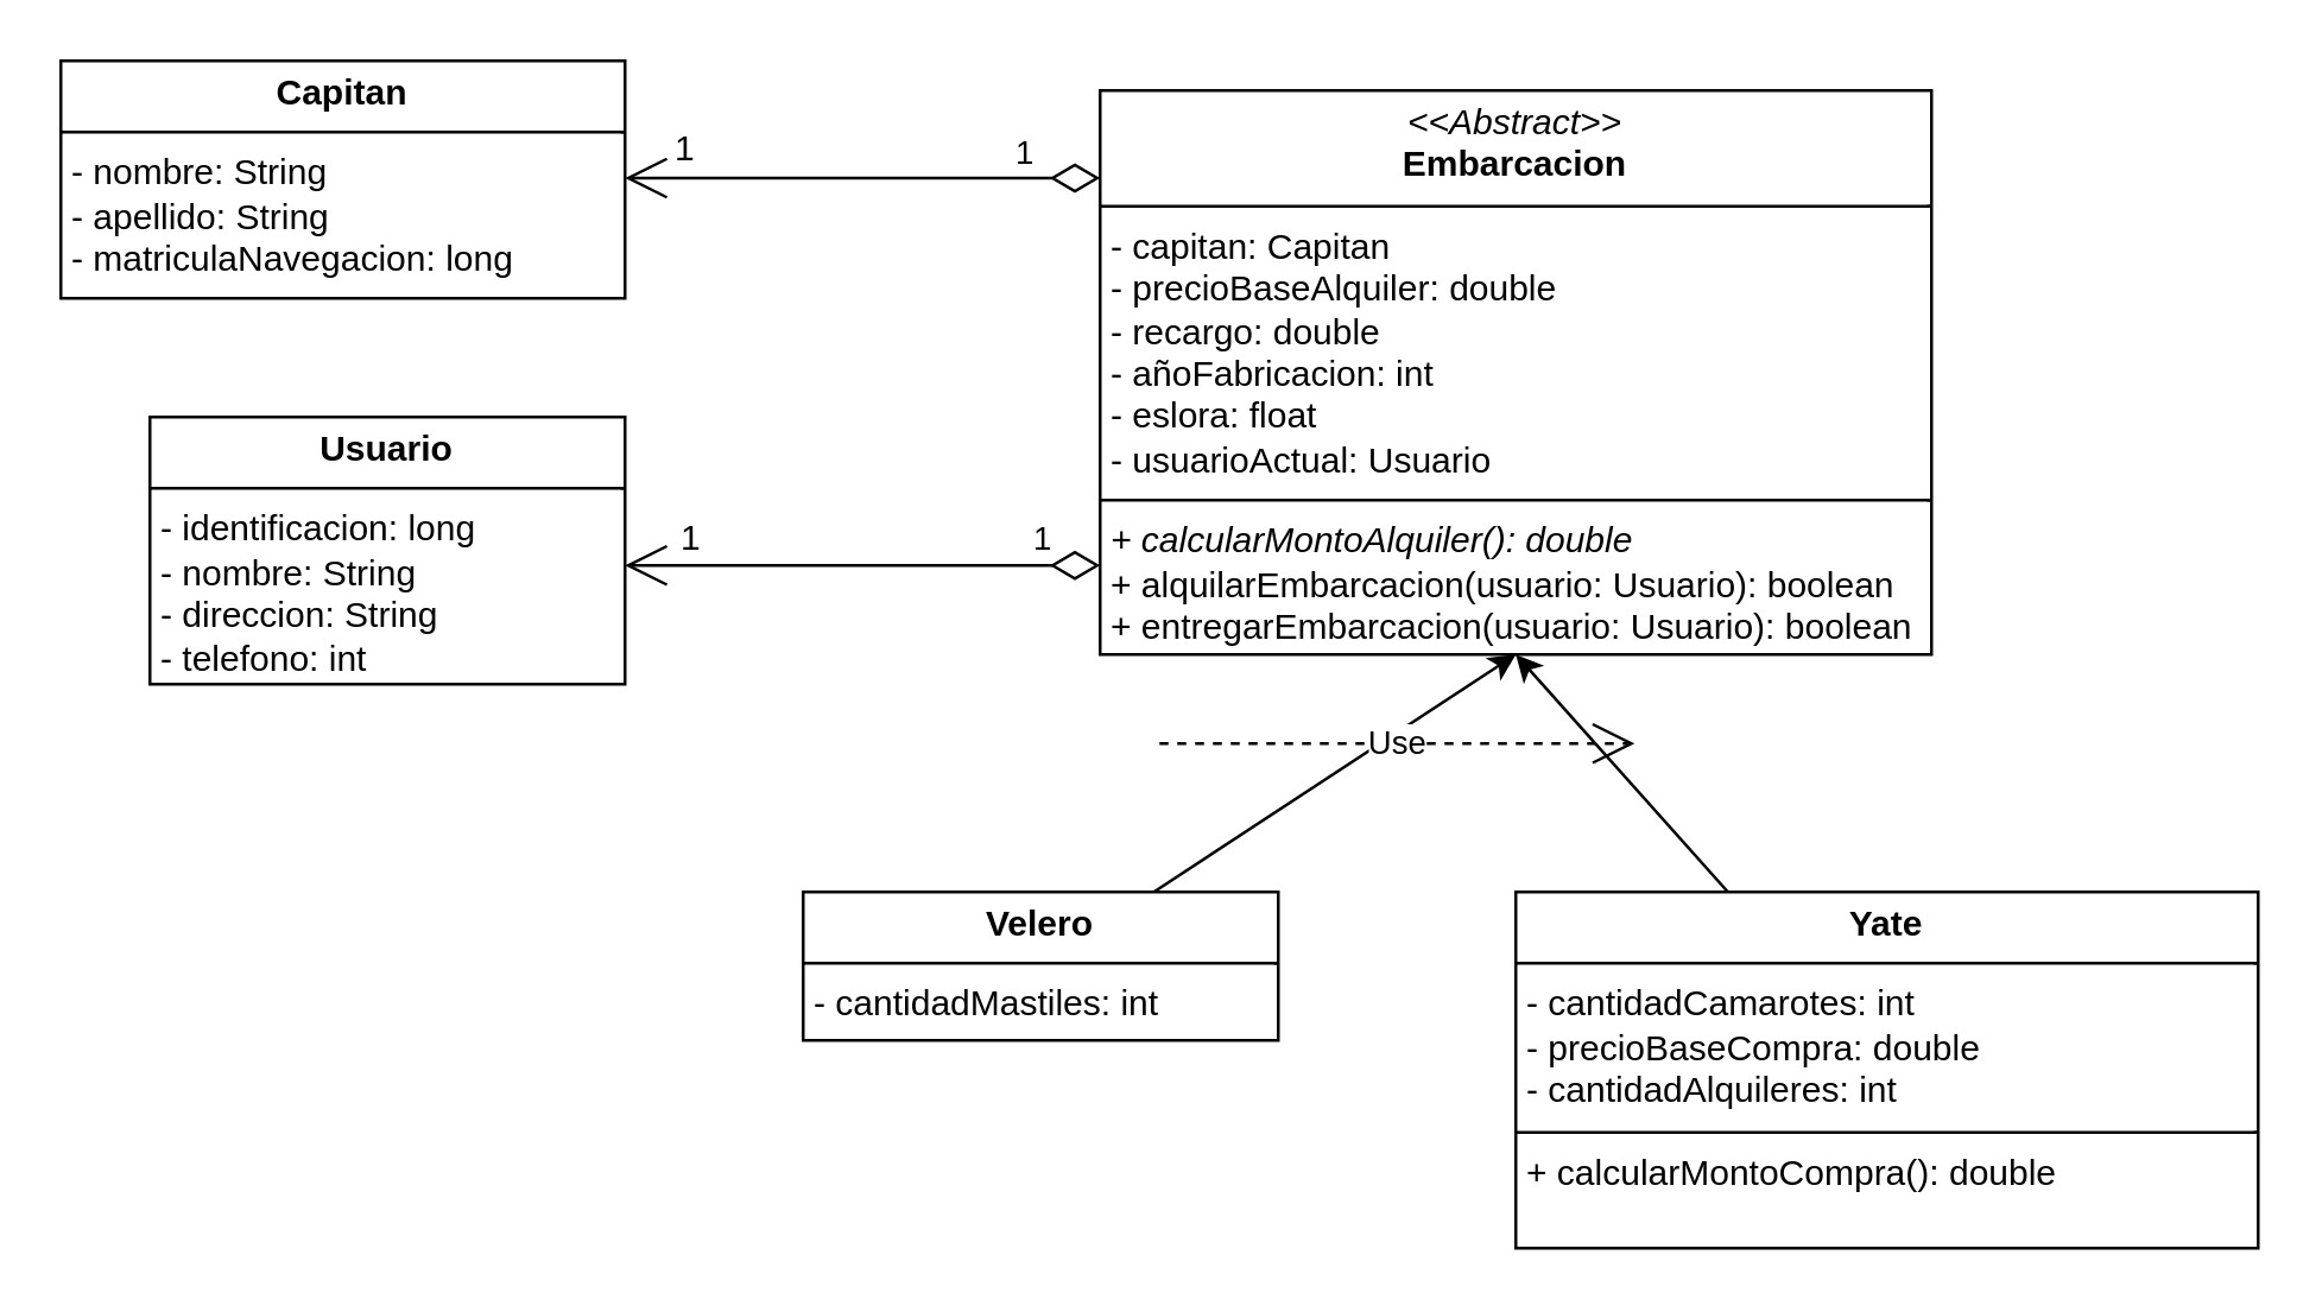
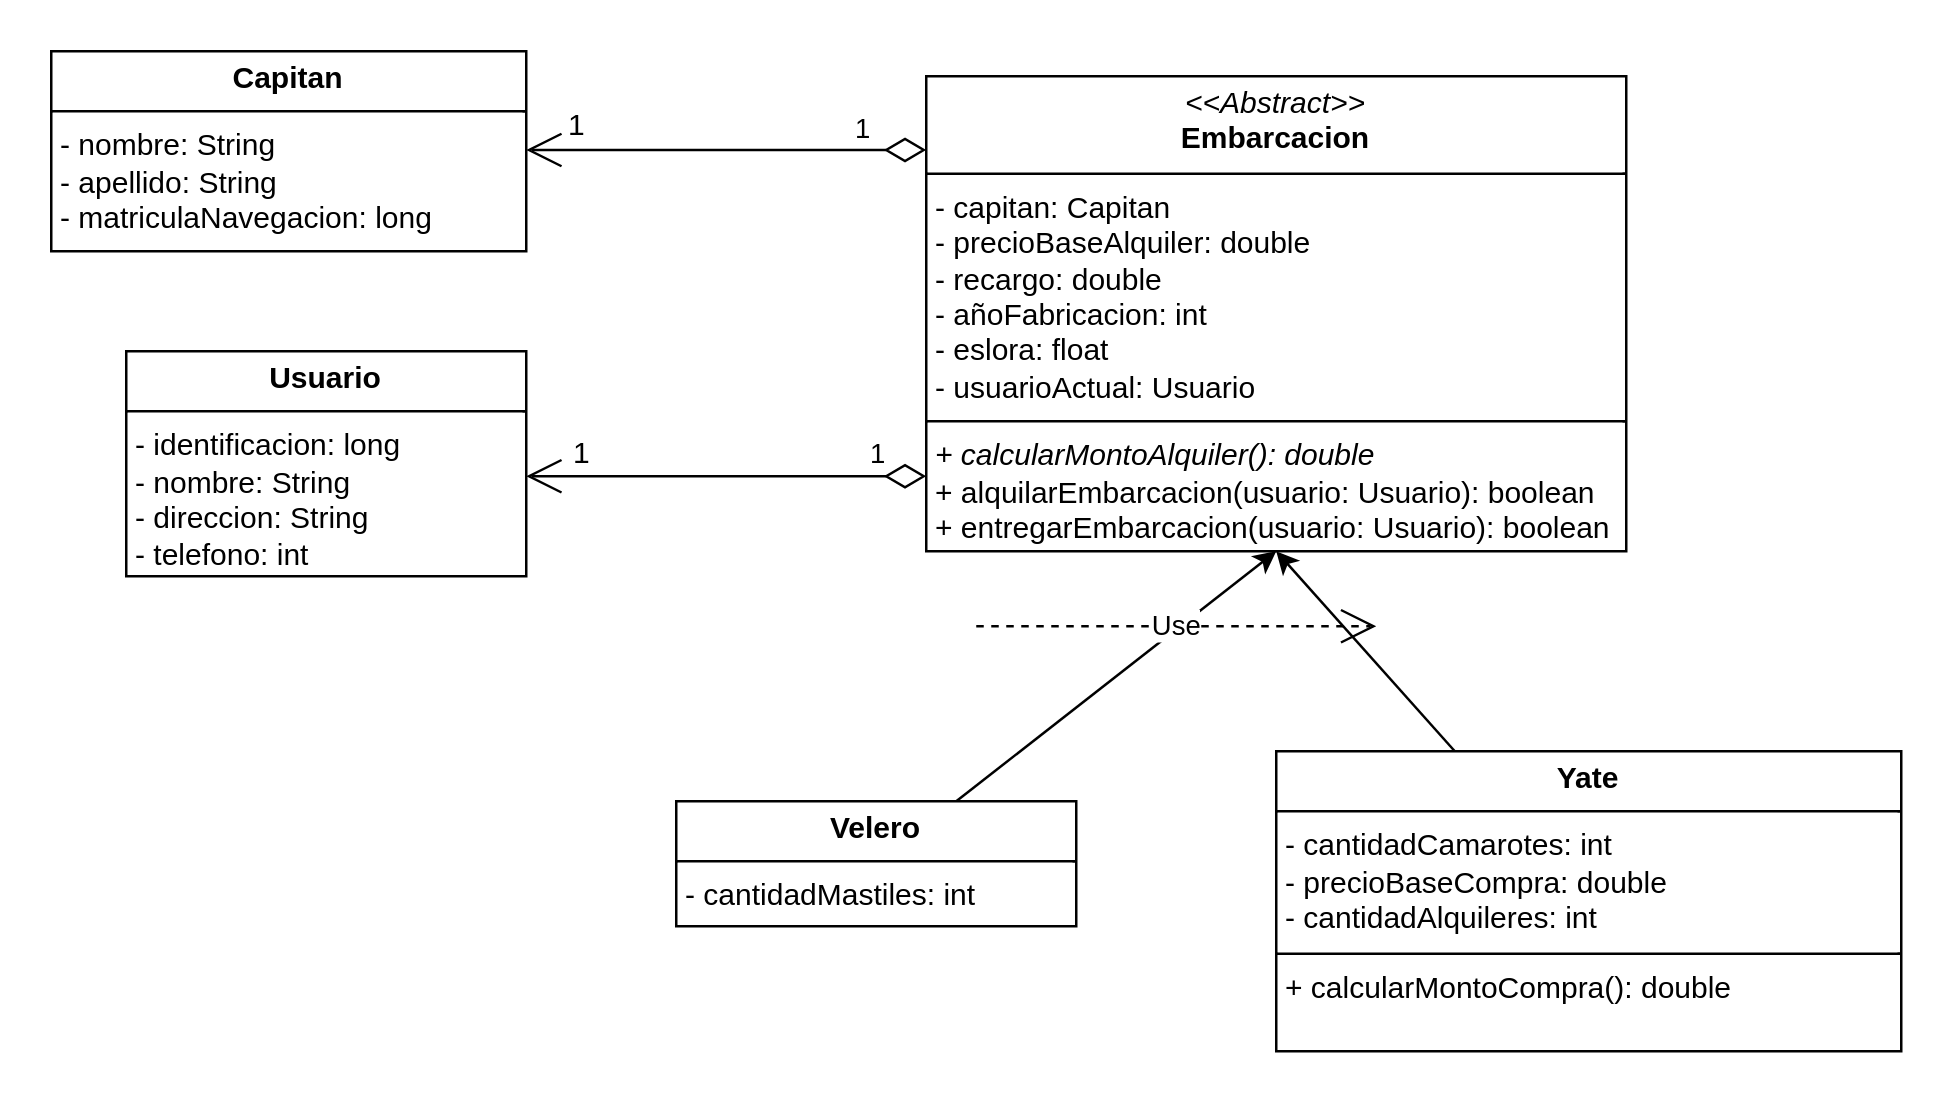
  <mxCell id="0" />
  <mxCell id="1" parent="0" />
  <mxCell id="2" value="&lt;p style=&quot;margin:0px;margin-top:4px;text-align:center;&quot;&gt;&lt;i&gt;&amp;lt;&amp;lt;Abstract&amp;gt;&amp;gt;&lt;/i&gt;&lt;br&gt;&lt;b&gt;Embarcacion&lt;/b&gt;&lt;/p&gt;&lt;hr size=&quot;1&quot; style=&quot;border-style:solid;&quot;&gt;&lt;p style=&quot;margin:0px;margin-left:4px;&quot;&gt;- capitan: Capitan&lt;br&gt;-&amp;nbsp;precioBaseAlquiler: double&lt;br&gt;- recargo: double&lt;br&gt;- añoFabricacion: int&lt;br&gt;- eslora: float&lt;br&gt;- usuarioActual: Usuario&lt;/p&gt;&lt;hr size=&quot;1&quot; style=&quot;border-style:solid;&quot;&gt;&lt;p style=&quot;margin:0px;margin-left:4px;&quot;&gt;&lt;i&gt;+ calcularMontoAlquiler(): double&lt;br&gt;&lt;/i&gt;+ alquilarEmbarcacion(usuario: Usuario): boolean&lt;br&gt;+ entregarEmbarcacion(usuario: Usuario): boolean&lt;br&gt;&lt;/p&gt;" style="verticalAlign=top;align=left;overflow=fill;html=1;whiteSpace=wrap;" parent="1" vertex="1"><mxGeometry x="370" y="30" width="280" height="190" as="geometry" /></mxCell>
  <mxCell id="3" style="rounded=0;orthogonalLoop=1;jettySize=auto;html=1;entryX=0.5;entryY=1;entryDx=0;entryDy=0;" parent="1" source="4" target="2" edge="1"><mxGeometry relative="1" as="geometry" /></mxCell>
- <mxCell id="4" value="&lt;p style=&quot;margin:0px;margin-top:4px;text-align:center;&quot;&gt;&lt;b&gt;Velero&lt;/b&gt;&lt;/p&gt;&lt;hr size=&quot;1&quot; style=&quot;border-style:solid;&quot;&gt;&lt;p style=&quot;margin:0px;margin-left:4px;&quot;&gt;- cantidadMastiles: int&lt;/p&gt;&lt;hr size=&quot;1&quot; style=&quot;border-style:solid;&quot;&gt;&lt;p style=&quot;margin:0px;margin-left:4px;&quot;&gt;&lt;br&gt;&lt;/p&gt;" style="verticalAlign=top;align=left;overflow=fill;html=1;whiteSpace=wrap;" parent="1" vertex="1"><mxGeometry x="270" y="300" width="160" height="50" as="geometry" /></mxCell>
+ <mxCell id="4" value="&lt;p style=&quot;margin:0px;margin-top:4px;text-align:center;&quot;&gt;&lt;b&gt;Velero&lt;/b&gt;&lt;/p&gt;&lt;hr size=&quot;1&quot; style=&quot;border-style:solid;&quot;&gt;&lt;p style=&quot;margin:0px;margin-left:4px;&quot;&gt;- cantidadMastiles: int&lt;/p&gt;&lt;hr size=&quot;1&quot; style=&quot;border-style:solid;&quot;&gt;&lt;p style=&quot;margin:0px;margin-left:4px;&quot;&gt;&lt;br&gt;&lt;/p&gt;" style="verticalAlign=top;align=left;overflow=fill;html=1;whiteSpace=wrap;" parent="1" vertex="1"><mxGeometry x="270" y="320" width="160" height="50" as="geometry" /></mxCell>
  <mxCell id="5" style="rounded=0;orthogonalLoop=1;jettySize=auto;html=1;entryX=0.5;entryY=1;entryDx=0;entryDy=0;" parent="1" source="6" target="2" edge="1"><mxGeometry relative="1" as="geometry" /></mxCell>
  <mxCell id="6" value="&lt;p style=&quot;margin:0px;margin-top:4px;text-align:center;&quot;&gt;&lt;b&gt;Yate&lt;/b&gt;&lt;/p&gt;&lt;hr size=&quot;1&quot; style=&quot;border-style:solid;&quot;&gt;&lt;p style=&quot;margin:0px;margin-left:4px;&quot;&gt;-&amp;nbsp;&lt;span style=&quot;background-color: initial;&quot;&gt;cantidadCamarotes: int&lt;br&gt;- precioBaseCompra: double&lt;br&gt;- cantidadAlquileres: int&lt;/span&gt;&lt;/p&gt;&lt;hr size=&quot;1&quot; style=&quot;border-style:solid;&quot;&gt;&lt;p style=&quot;margin:0px;margin-left:4px;&quot;&gt;+ calcularMontoCompra(&lt;span style=&quot;background-color: initial;&quot;&gt;): double&lt;/span&gt;&lt;/p&gt;" style="verticalAlign=top;align=left;overflow=fill;html=1;whiteSpace=wrap;" parent="1" vertex="1"><mxGeometry x="510" y="300" width="250" height="120" as="geometry" /></mxCell>
  <mxCell id="7" value="&lt;p style=&quot;margin:0px;margin-top:4px;text-align:center;&quot;&gt;&lt;b&gt;Usuario&lt;/b&gt;&lt;/p&gt;&lt;hr size=&quot;1&quot; style=&quot;border-style:solid;&quot;&gt;&lt;p style=&quot;margin:0px;margin-left:4px;&quot;&gt;- identificacion: long&lt;br&gt;- nombre: String&lt;br&gt;- direccion: String&lt;br&gt;- telefono: int&lt;/p&gt;&lt;hr size=&quot;1&quot; style=&quot;border-style:solid;&quot;&gt;&lt;p style=&quot;margin:0px;margin-left:4px;&quot;&gt;&lt;br&gt;&lt;/p&gt;" style="verticalAlign=top;align=left;overflow=fill;html=1;whiteSpace=wrap;" parent="1" vertex="1"><mxGeometry x="50" y="140" width="160" height="90" as="geometry" /></mxCell>
  <mxCell id="8" value="&lt;p style=&quot;margin:0px;margin-top:4px;text-align:center;&quot;&gt;&lt;b&gt;Capitan&lt;/b&gt;&lt;/p&gt;&lt;hr size=&quot;1&quot; style=&quot;border-style:solid;&quot;&gt;&lt;p style=&quot;margin:0px;margin-left:4px;&quot;&gt;- nombre: String&lt;br&gt;- apellido: String&lt;br&gt;- matriculaNavegacion: long&lt;br&gt;&lt;/p&gt;&lt;hr size=&quot;1&quot; style=&quot;border-style:solid;&quot;&gt;&lt;p style=&quot;margin:0px;margin-left:4px;&quot;&gt;&lt;br&gt;&lt;/p&gt;" style="verticalAlign=top;align=left;overflow=fill;html=1;whiteSpace=wrap;" parent="1" vertex="1"><mxGeometry x="20" width="190" height="80" as="geometry" y="20" /></mxCell>
  <mxCell id="9" value="Use" style="endArrow=open;endSize=12;dashed=1;html=1;rounded=0;" parent="1" edge="1"><mxGeometry width="160" relative="1" as="geometry"><mxPoint x="390" y="250" as="sourcePoint" /><mxPoint x="550" y="250" as="targetPoint" /></mxGeometry></mxCell>
  <mxCell id="10" value="1" style="endArrow=open;html=1;endSize=12;startArrow=diamondThin;startSize=14;startFill=0;edgeStyle=orthogonalEdgeStyle;align=left;verticalAlign=bottom;rounded=0;" parent="1" edge="1"><mxGeometry x="-0.625" relative="1" as="geometry"><mxPoint x="370" y="59.5" as="sourcePoint" /><mxPoint x="210" y="59.5" as="targetPoint" /><mxPoint as="offset" /></mxGeometry></mxCell>
  <mxCell id="11" value="1" style="endArrow=open;html=1;endSize=12;startArrow=diamondThin;startSize=14;startFill=0;edgeStyle=orthogonalEdgeStyle;align=left;verticalAlign=bottom;rounded=0;" parent="1" edge="1"><mxGeometry x="-0.7" relative="1" as="geometry"><mxPoint x="370" y="190" as="sourcePoint" /><mxPoint x="210" y="190" as="targetPoint" /><mxPoint as="offset" /></mxGeometry></mxCell>
  <mxCell id="12" value="1" style="text;html=1;align=center;verticalAlign=middle;resizable=0;points=[];autosize=1;strokeColor=none;fillColor=none;" parent="1" vertex="1"><mxGeometry x="215" y="35" width="30" height="30" as="geometry" /></mxCell>
  <mxCell id="13" value="1" style="text;html=1;align=center;verticalAlign=middle;resizable=0;points=[];autosize=1;strokeColor=none;fillColor=none;" parent="1" vertex="1"><mxGeometry x="217" y="166" width="30" height="30" as="geometry" /></mxCell>
